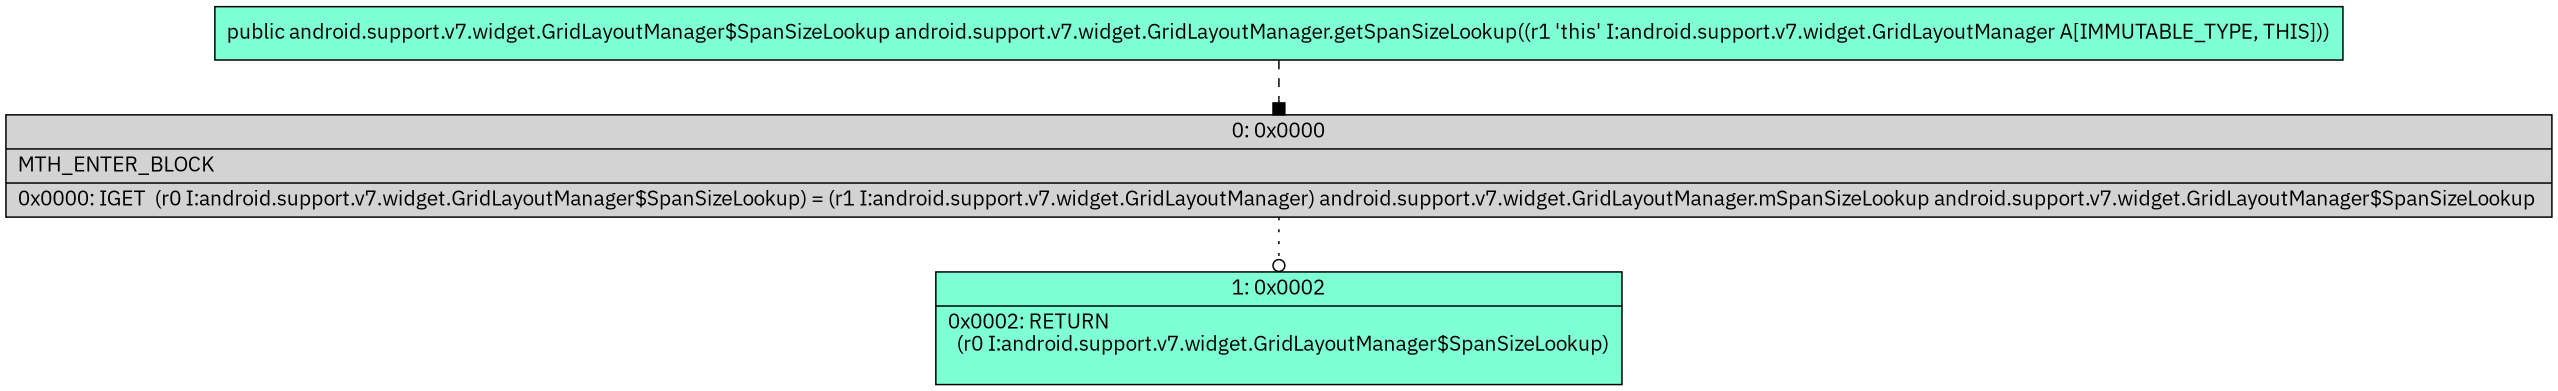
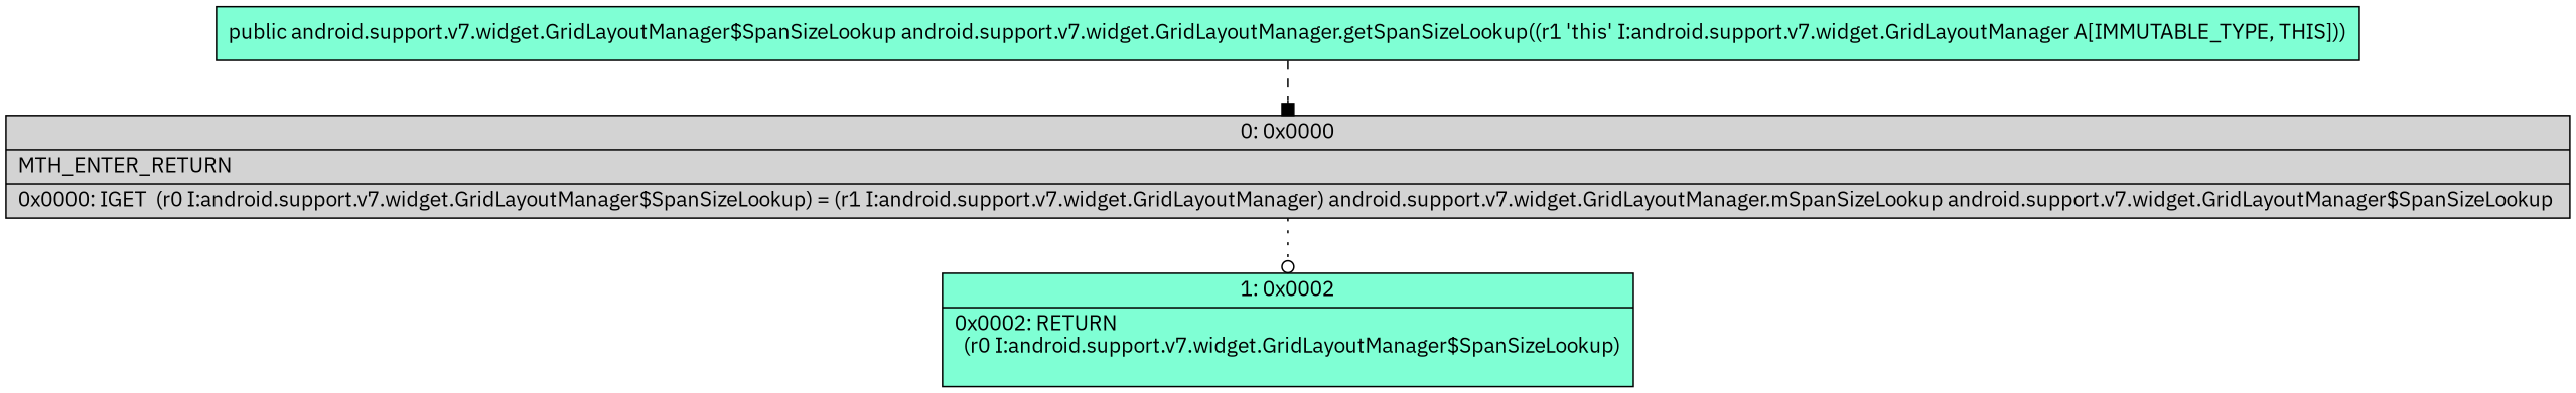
  digraph {
    fontname="IBM Plex Sans"
    node [shape=record style=filled fillcolor=aquamarine fontname="IBM Plex Sans"]
    edge [color=black fontname="IBM Plex Sans"]
-   n1 [label="{0\:\ 0x0000|MTH_ENTER_BLOCK\l|0x0000: IGET  (r0 I:android.support.v7.widget.GridLayoutManager$SpanSizeLookup) = (r1 I:android.support.v7.widget.GridLayoutManager) android.support.v7.widget.GridLayoutManager.mSpanSizeLookup android.support.v7.widget.GridLayoutManager$SpanSizeLookup \l}" fillcolor=lightgrey]
+   n1 [label="{0\:\ 0x0000|MTH_ENTER_RETURN\l|0x0000: IGET  (r0 I:android.support.v7.widget.GridLayoutManager$SpanSizeLookup) = (r1 I:android.support.v7.widget.GridLayoutManager) android.support.v7.widget.GridLayoutManager.mSpanSizeLookup android.support.v7.widget.GridLayoutManager$SpanSizeLookup \l}" fillcolor=lightgrey]
    n2 [label="{1\:\ 0x0002|0x0002: RETURN  \l  (r0 I:android.support.v7.widget.GridLayoutManager$SpanSizeLookup)\l \l}"]
    n3 [label="{public android.support.v7.widget.GridLayoutManager$SpanSizeLookup android.support.v7.widget.GridLayoutManager.getSpanSizeLookup((r1 'this' I:android.support.v7.widget.GridLayoutManager A[IMMUTABLE_TYPE, THIS])) }"]
    n1 -> n2 [style=dotted arrowhead=odot]
    n3 -> n1 [style=dashed arrowhead=box]
  }
